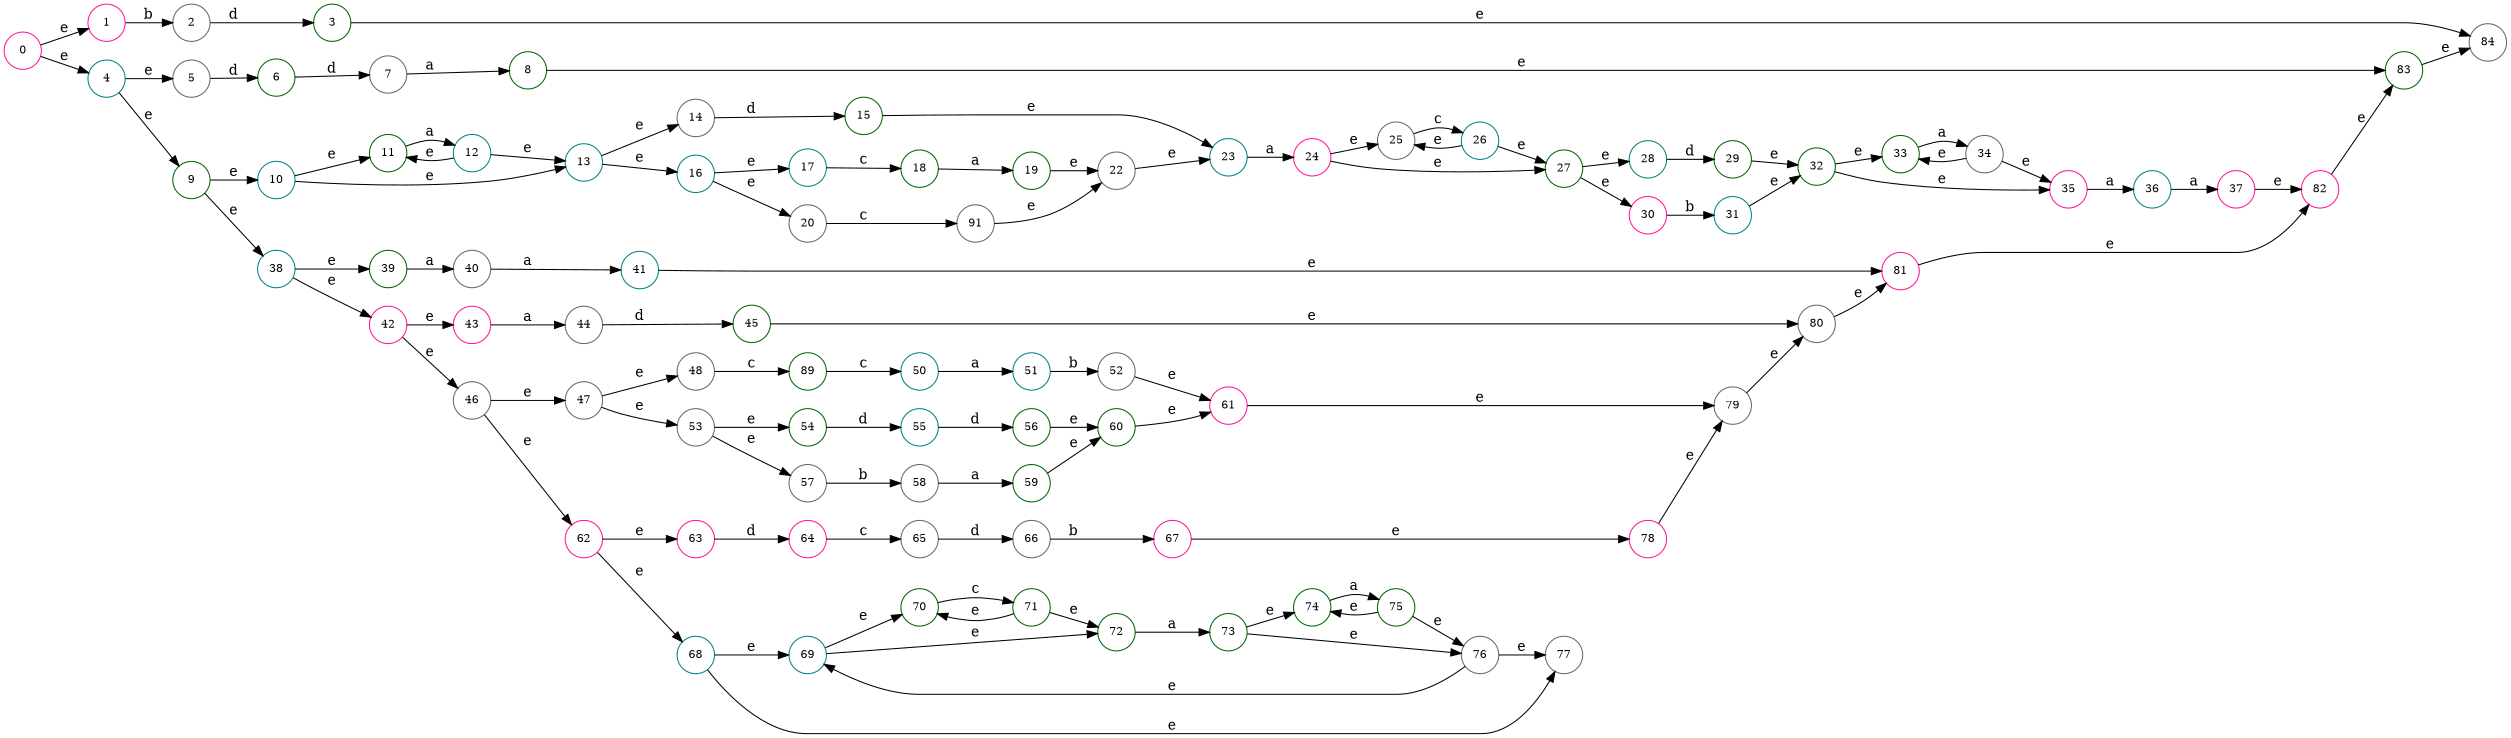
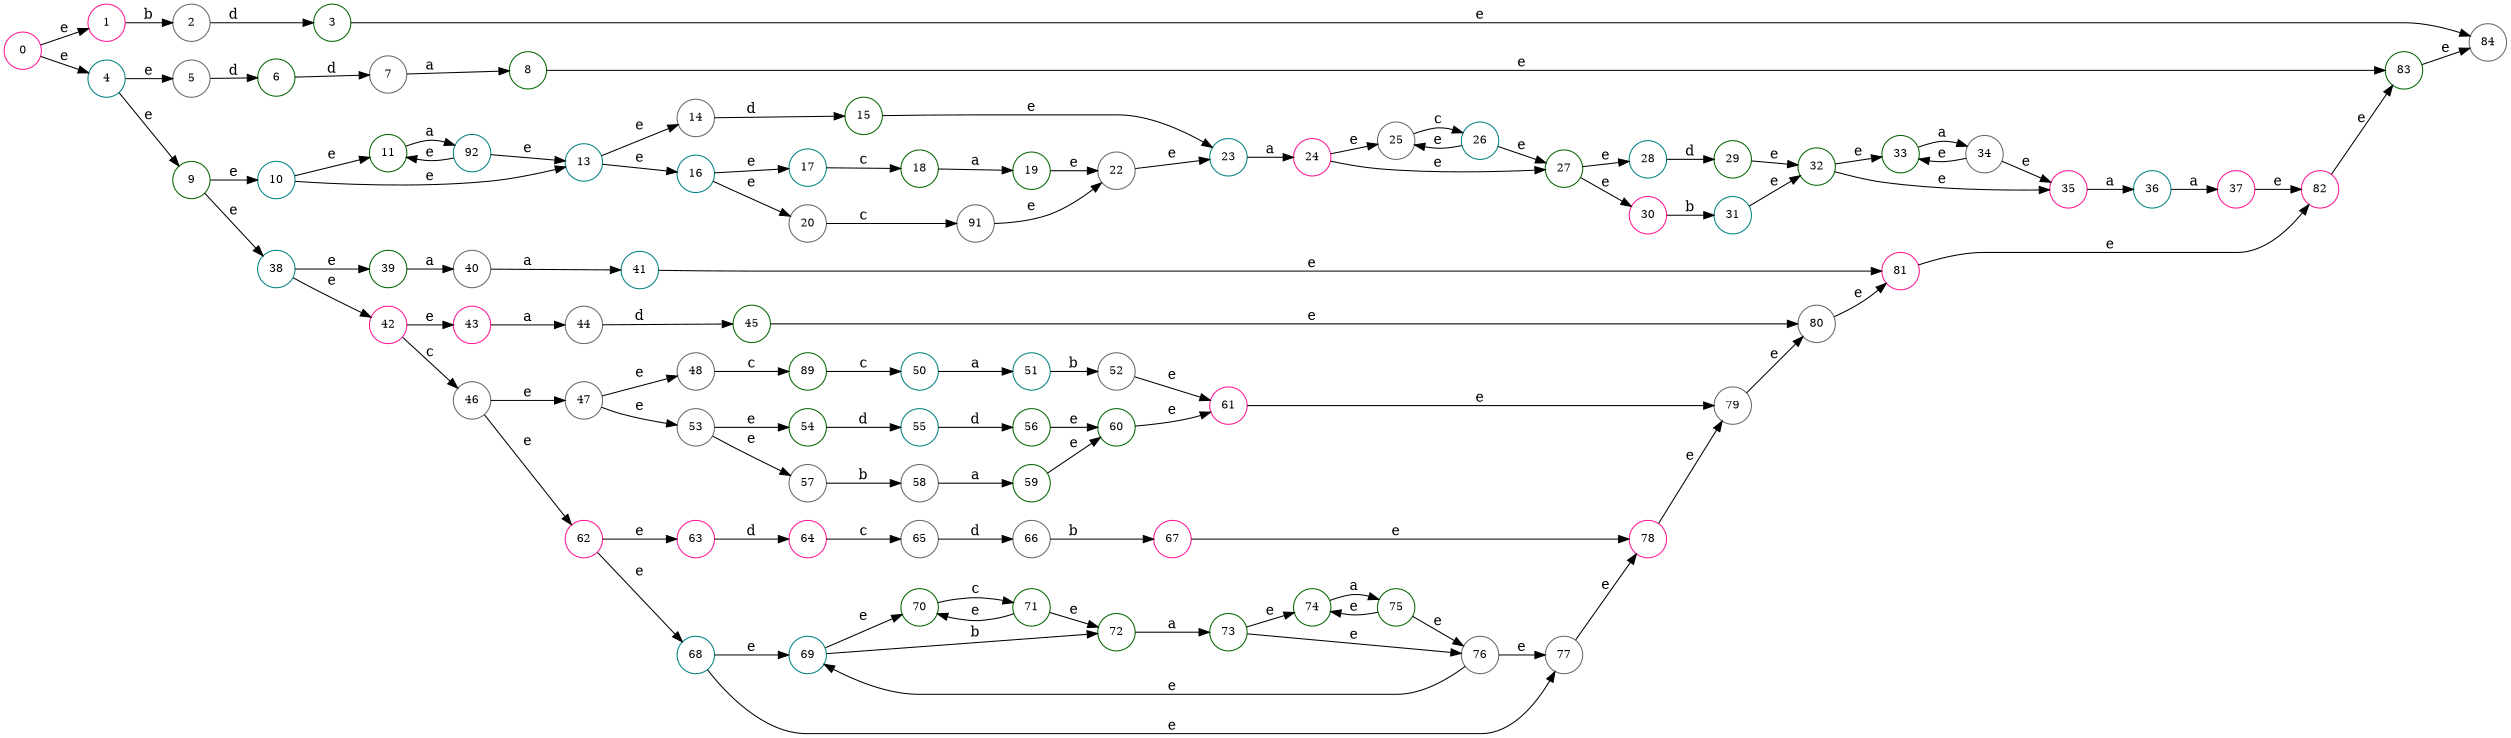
  digraph {
    rankdir=LR
    node [color=darkgreen fontcolor=black fontsize=11 shape=circle]
    edge [shape=tee]
    0 [color=deeppink]
    1 [color=deeppink]
    4 [color=teal]
    2 [color=gray40]
    5 [color=gray40]
    9
    3
    84 [color=gray40]
    6
    10 [color=teal]
    38 [color=teal]
    7 [color=gray40]
    8
    83
    11
    13 [color=teal]
    39
    42 [color=deeppink]
-   12 [color=teal]
+   12 [color=teal label=92]
    14 [color=gray40]
    16 [color=teal]
    15
    17 [color=teal]
    20 [color=gray40]
    23 [color=teal]
    24 [color=deeppink]
    18
    n28 [color=gray40 label=91]
    19
    22 [color=gray40]
    25 [color=gray40]
    27
    26 [color=teal]
    28 [color=teal]
    30 [color=deeppink]
    29
    31 [color=teal]
    32
    33
    35 [color=deeppink]
    34 [color=gray40]
    36 [color=teal]
    37 [color=deeppink]
    82 [color=deeppink]
    40 [color=gray40]
    43 [color=deeppink]
    46 [color=gray40]
    41 [color=teal]
    81 [color=deeppink]
    44 [color=gray40]
    47 [color=gray40]
    62 [color=deeppink]
    45
    80 [color=gray40]
    48 [color=gray40]
    53 [color=gray40]
    63 [color=deeppink]
    68 [color=teal]
    n59 [label=89]
    54
    57 [color=gray40]
    50 [color=teal]
    51 [color=teal]
    52 [color=gray40]
    61 [color=deeppink]
    79 [color=gray40]
    55 [color=teal]
    58 [color=gray40]
    56
    60
    59
    64 [color=deeppink]
    69 [color=teal]
    77 [color=gray40]
    65 [color=gray40]
    66 [color=gray40]
    67 [color=deeppink]
    78 [color=deeppink]
    70
    72
    71
    73
    74
    76 [color=gray40]
    75
    0 -> 1 [label=e]
    0 -> 4 [label=e]
    1 -> 2 [label=b]
    4 -> 5 [label=e]
    4 -> 9 [label=e]
    2 -> 3 [label=d]
    5 -> 6 [label=d]
    9 -> 10 [label=e]
    9 -> 38 [label=e]
    3 -> 84 [label=e]
    6 -> 7 [label=d]
    10 -> 11 [label=e]
    10 -> 13 [label=e]
    38 -> 39 [label=e]
    38 -> 42 [label=e]
    7 -> 8 [label=a]
    8 -> 83 [label=e]
    83 -> 84 [label=e]
    11 -> 12 [label=a]
    13 -> 14 [label=e]
    13 -> 16 [label=e]
    39 -> 40 [label=a]
    42 -> 43 [label=e]
-   42 -> 46 [label=e]
+   42 -> 46 [label=c]
    12 -> 11 [label=e]
    12 -> 13 [label=e]
    14 -> 15 [label=d]
    16 -> 17 [label=e]
    16 -> 20 [label=e]
    15 -> 23 [label=e]
    17 -> 18 [label=c]
    20 -> n28 [label=c]
    23 -> 24 [label=a]
    24 -> 25 [label=e]
    24 -> 27 [label=e]
    18 -> 19 [label=a]
    n28 -> 22 [label=e]
    19 -> 22 [label=e]
    22 -> 23 [label=e]
    25 -> 26 [label=c]
    27 -> 28 [label=e]
    27 -> 30 [label=e]
    26 -> 25 [label=e]
    26 -> 27 [label=e]
    28 -> 29 [label=d]
    30 -> 31 [label=b]
    29 -> 32 [label=e]
    31 -> 32 [label=e]
    32 -> 33 [label=e]
    32 -> 35 [label=e]
    33 -> 34 [label=a]
    35 -> 36 [label=a]
    34 -> 33 [label=e]
    34 -> 35 [label=e]
    36 -> 37 [label=a]
    37 -> 82 [label=e]
    82 -> 83 [label=e]
    40 -> 41 [label=a]
    43 -> 44 [label=a]
    46 -> 47 [label=e]
    46 -> 62 [label=e]
    41 -> 81 [label=e]
    81 -> 82 [label=e]
    44 -> 45 [label=d]
    47 -> 48 [label=e]
    47 -> 53 [label=e]
    62 -> 63 [label=e]
    62 -> 68 [label=e]
    45 -> 80 [label=e]
    80 -> 81 [label=e]
    48 -> n59 [label=c]
    53 -> 54 [label=e]
    53 -> 57 [label=e]
    63 -> 64 [label=d]
    68 -> 69 [label=e]
    68 -> 77 [label=e]
    n59 -> 50 [label=c]
    54 -> 55 [label=d]
    57 -> 58 [label=b]
    50 -> 51 [label=a]
    51 -> 52 [label=b]
    52 -> 61 [label=e]
    61 -> 79 [label=e]
    79 -> 80 [label=e]
    55 -> 56 [label=d]
    58 -> 59 [label=a]
    56 -> 60 [label=e]
    60 -> 61 [label=e]
    59 -> 60 [label=e]
    64 -> 65 [label=c]
    69 -> 70 [label=e]
-   69 -> 72 [label=e]
+   69 -> 72 [label=b]
+   77 -> 78 [label=e]
    65 -> 66 [label=d]
    66 -> 67 [label=b]
    67 -> 78 [label=e]
    78 -> 79 [label=e]
    70 -> 71 [label=c]
    72 -> 73 [label=a]
    71 -> 70 [label=e]
    71 -> 72 [label=e]
    73 -> 74 [label=e]
    73 -> 76 [label=e]
    74 -> 75 [label=a]
    76 -> 69 [label=e]
    76 -> 77 [label=e]
    75 -> 74 [label=e]
    75 -> 76 [label=e]
  }
